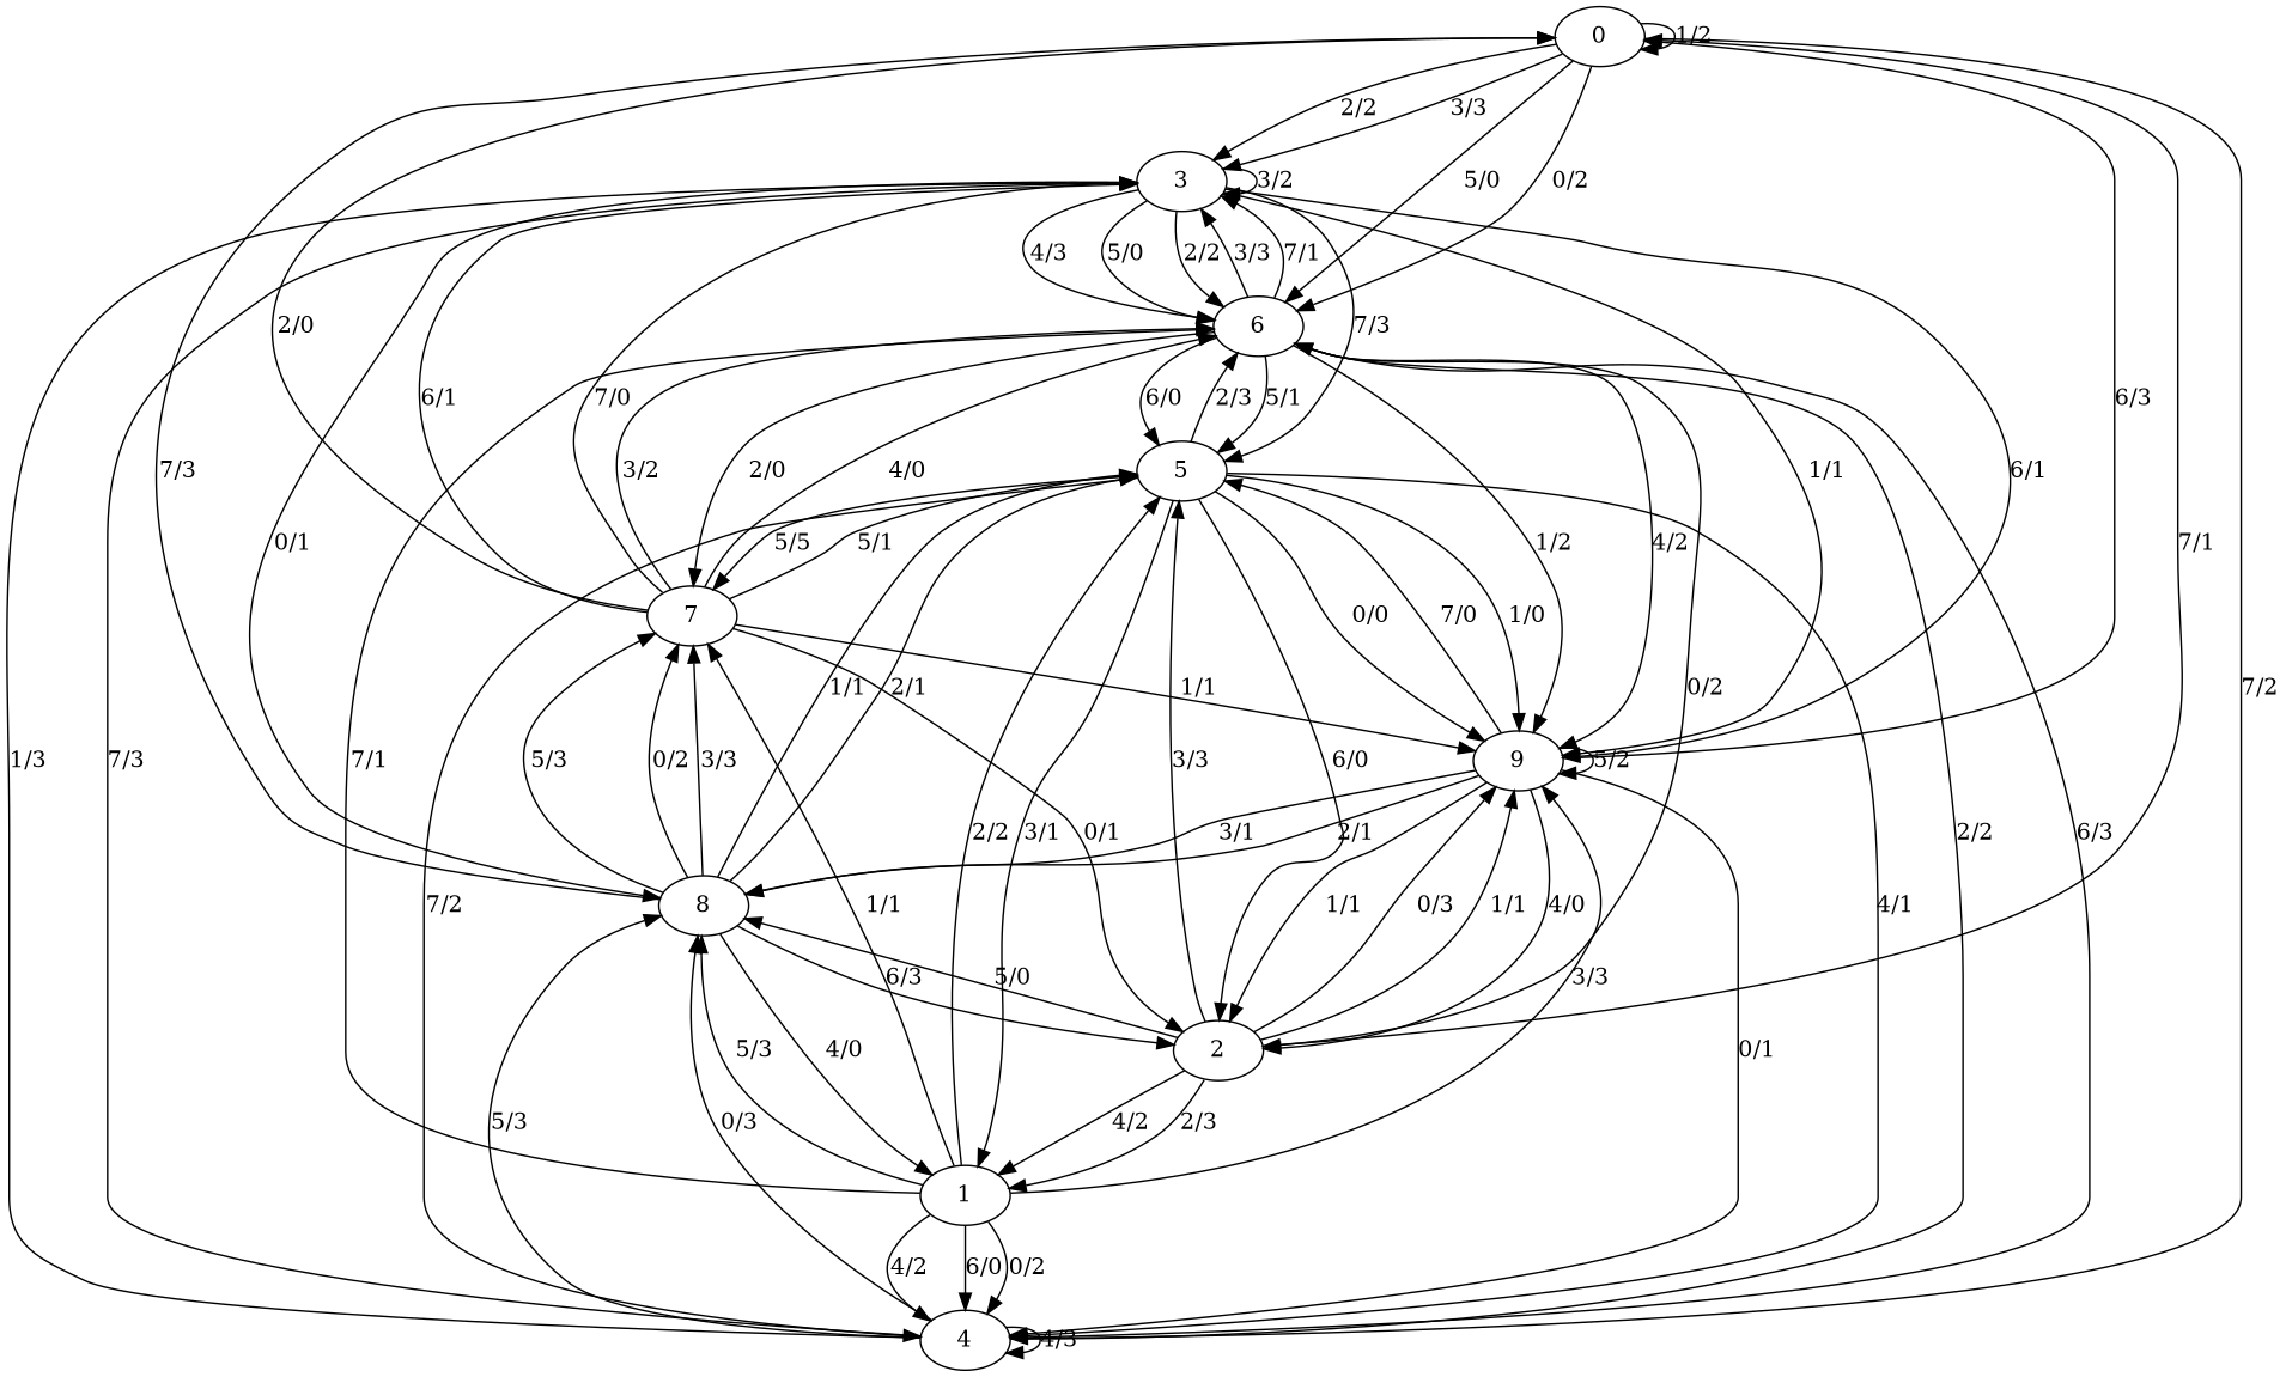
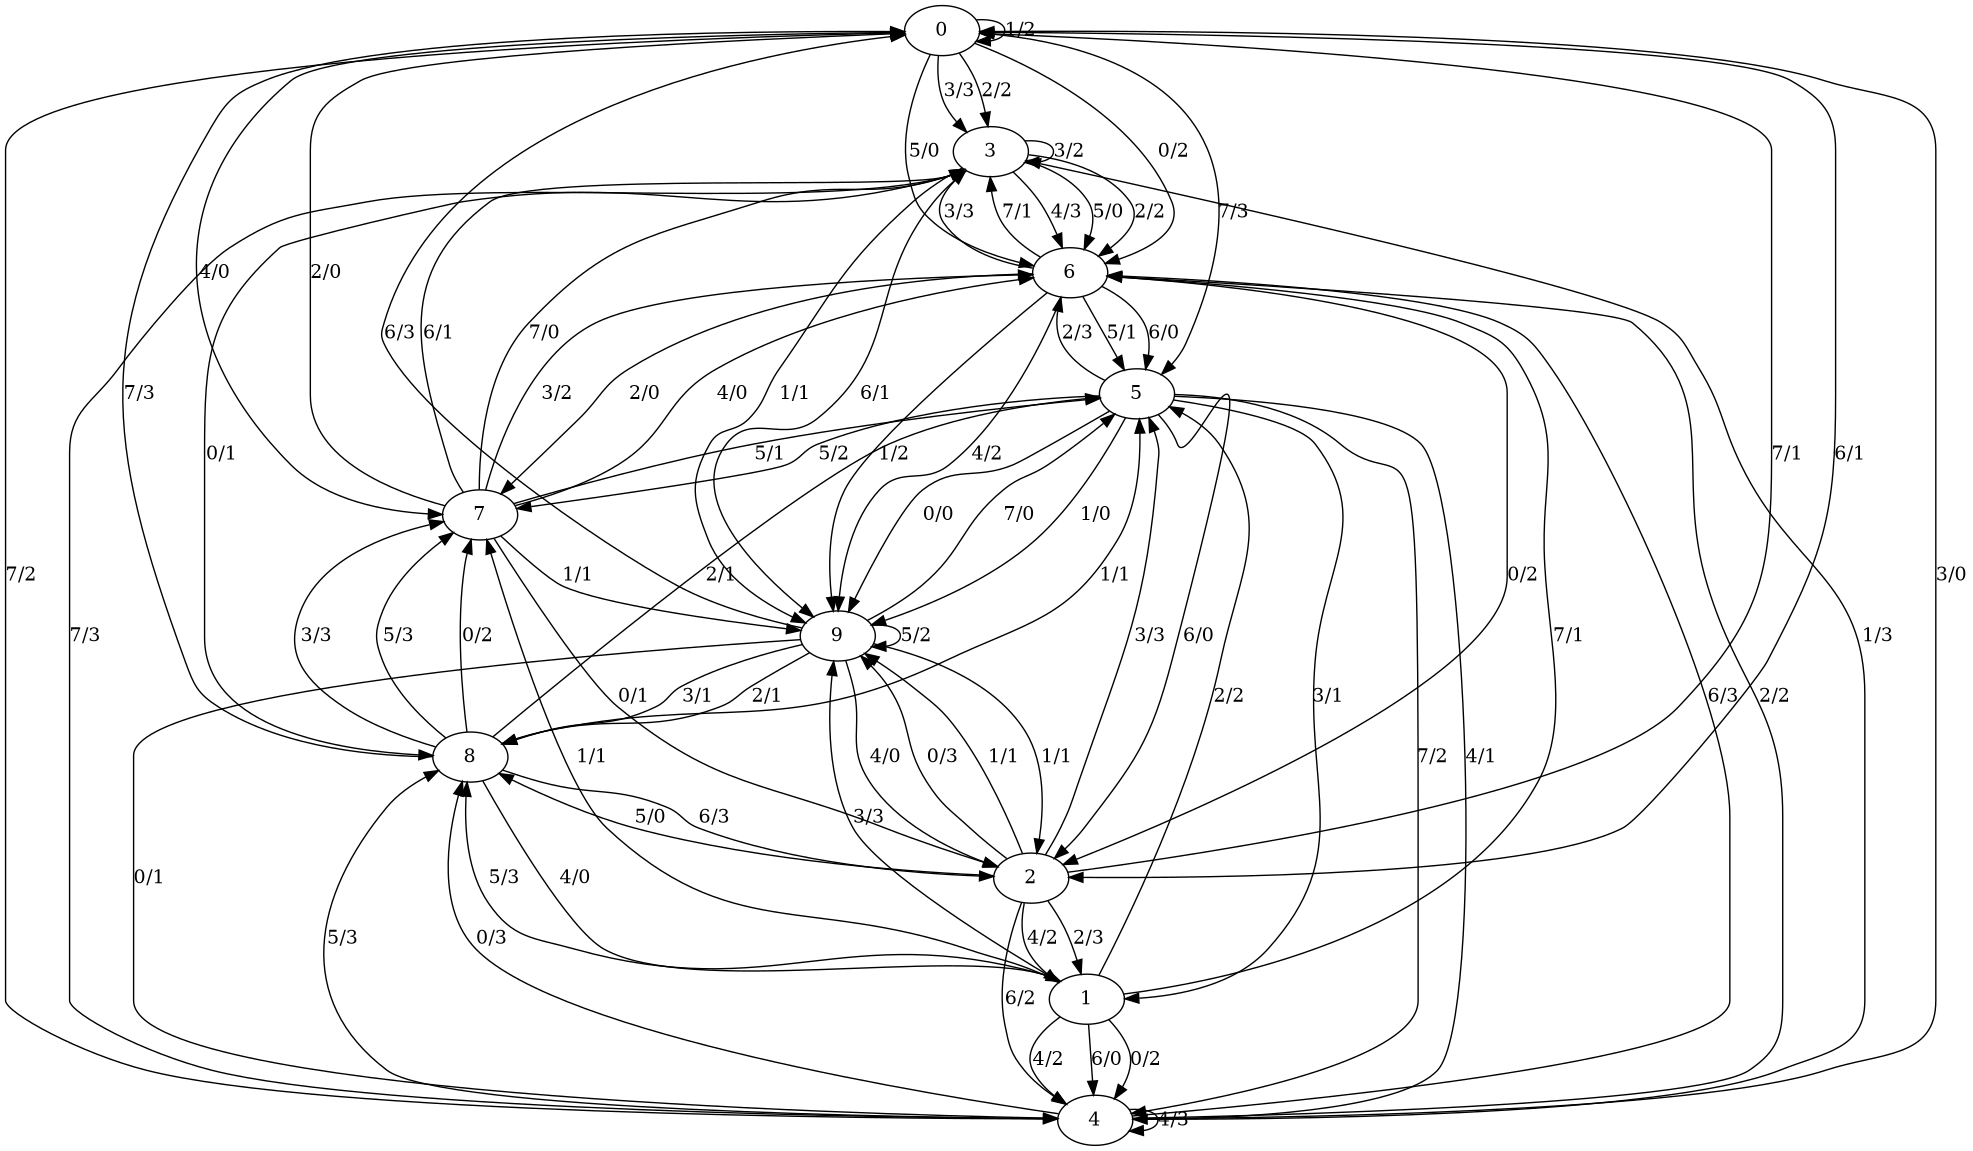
  digraph {
    0
    3
    7
    6
    2
    4
    9
    5
    8
    1
    0 -> 0 [label="1/2"]
    0 -> 3 [label="3/3"]
    0 -> 3 [label="2/2"]
+   0 -> 7 [label="4/0"]
    0 -> 6 [label="5/0"]
    0 -> 6 [label="0/2"]
+   0 -> 2 [label="6/1"]
    0 -> 4 [label="7/2"]
    3 -> 3 [label="3/2"]
    3 -> 6 [label="4/3"]
    3 -> 6 [label="5/0"]
    3 -> 6 [label="2/2"]
    3 -> 9 [label="6/1"]
    3 -> 9 [label="1/1"]
-   3 -> 5 [label="7/3"]
+   0 -> 5 [label="7/3"]
    3 -> 8 [label="0/1"]
    7 -> 0 [label="2/0"]
    7 -> 3 [label="6/1"]
    7 -> 3 [label="7/0"]
    7 -> 6 [label="3/2"]
    7 -> 6 [label="4/0"]
    7 -> 2 [label="0/1"]
    7 -> 9 [label="1/1"]
    7 -> 5 [label="5/1"]
    6 -> 3 [label="3/3"]
    6 -> 3 [label="7/1"]
    6 -> 7 [label="2/0"]
    6 -> 2 [label="0/2"]
    6 -> 9 [label="4/2"]
    6 -> 9 [label="1/2"]
    6 -> 5 [label="5/1"]
    6 -> 5 [label="6/0"]
    2 -> 0 [label="7/1"]
+   2 -> 4 [label="6/2"]
    2 -> 9 [label="0/3"]
    2 -> 9 [label="1/1"]
    2 -> 5 [label="3/3"]
    2 -> 8 [label="5/0"]
    2 -> 1 [label="2/3"]
    2 -> 1 [label="4/2"]
+   4 -> 0 [label="3/0"]
    4 -> 3 [label="1/3"]
    4 -> 3 [label="7/3"]
    4 -> 6 [label="2/2"]
    4 -> 6 [label="6/3"]
    4 -> 4 [label="4/3"]
    4 -> 8 [label="5/3"]
    4 -> 8 [label="0/3"]
    9 -> 0 [label="6/3"]
    9 -> 2 [label="1/1"]
    9 -> 2 [label="4/0"]
    9 -> 4 [label="0/1"]
    9 -> 9 [label="5/2"]
    9 -> 5 [label="7/0"]
    9 -> 8 [label="2/1"]
    9 -> 8 [label="3/1"]
-   5 -> 7 [label="5/5"]
+   5 -> 7 [label="5/2"]
    5 -> 6 [label="2/3"]
    5 -> 2 [label="6/0"]
    5 -> 4 [label="4/1"]
    5 -> 4 [label="7/2"]
    5 -> 9 [label="1/0"]
    5 -> 9 [label="0/0"]
    5 -> 1 [label="3/1"]
    8 -> 0 [label="7/3"]
    8 -> 7 [label="3/3"]
    8 -> 7 [label="5/3"]
    8 -> 7 [label="0/2"]
    8 -> 2 [label="6/3"]
    8 -> 5 [label="1/1"]
    8 -> 5 [label="2/1"]
    8 -> 1 [label="4/0"]
    1 -> 7 [label="1/1"]
    1 -> 6 [label="7/1"]
    1 -> 4 [label="4/2"]
    1 -> 4 [label="6/0"]
    1 -> 4 [label="0/2"]
    1 -> 9 [label="3/3"]
    1 -> 5 [label="2/2"]
    1 -> 8 [label="5/3"]
  }
